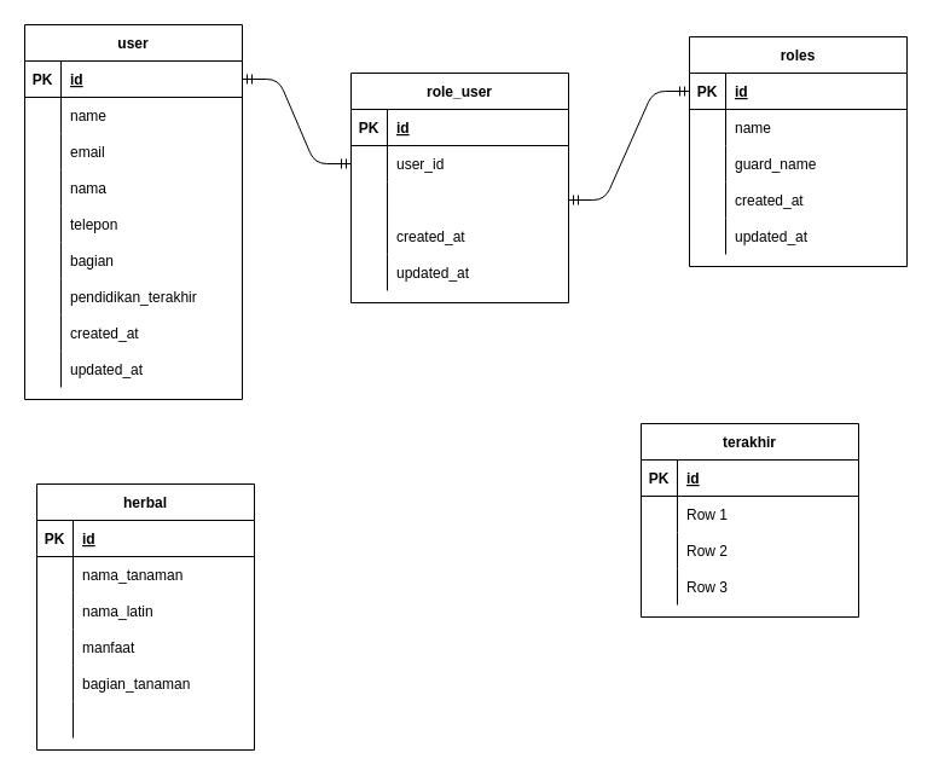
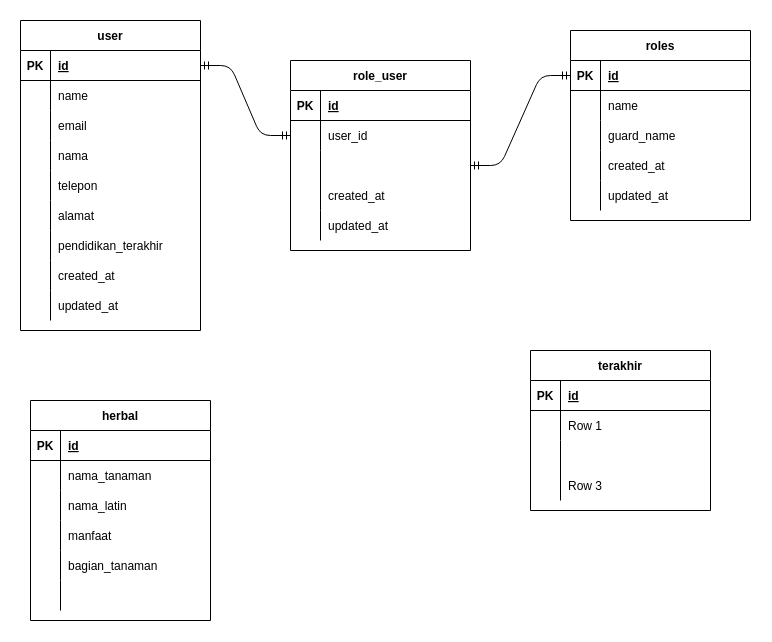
  <mxCell id="0" />
  <mxCell id="1" parent="0" />
  <mxCell id="2" value="user" style="shape=table;startSize=30;container=1;collapsible=1;childLayout=tableLayout;fixedRows=1;rowLines=0;fontStyle=1;align=center;resizeLast=1;" vertex="1" parent="1"><mxGeometry x="20" y="20" width="180" height="310" as="geometry" /></mxCell>
  <mxCell id="3" value="" style="shape=partialRectangle;collapsible=0;dropTarget=0;pointerEvents=0;fillColor=none;top=0;left=0;bottom=1;right=0;points=[[0,0.5],[1,0.5]];portConstraint=eastwest;" vertex="1" parent="2"><mxGeometry y="30" width="180" height="30" as="geometry" /></mxCell>
  <mxCell id="4" value="PK" style="shape=partialRectangle;connectable=0;fillColor=none;top=0;left=0;bottom=0;right=0;fontStyle=1;overflow=hidden;" vertex="1" parent="3"><mxGeometry width="30" height="30" as="geometry" /></mxCell>
  <mxCell id="5" value="id" style="shape=partialRectangle;connectable=0;fillColor=none;top=0;left=0;bottom=0;right=0;align=left;spacingLeft=6;fontStyle=5;overflow=hidden;" vertex="1" parent="3"><mxGeometry x="30" width="150" height="30" as="geometry" /></mxCell>
  <mxCell id="6" value="" style="shape=partialRectangle;collapsible=0;dropTarget=0;pointerEvents=0;fillColor=none;top=0;left=0;bottom=0;right=0;points=[[0,0.5],[1,0.5]];portConstraint=eastwest;" vertex="1" parent="2"><mxGeometry y="60" width="180" height="30" as="geometry" /></mxCell>
  <mxCell id="7" value="" style="shape=partialRectangle;connectable=0;fillColor=none;top=0;left=0;bottom=0;right=0;editable=1;overflow=hidden;" vertex="1" parent="6"><mxGeometry width="30" height="30" as="geometry" /></mxCell>
  <mxCell id="8" value="name" style="shape=partialRectangle;connectable=0;fillColor=none;top=0;left=0;bottom=0;right=0;align=left;spacingLeft=6;overflow=hidden;" vertex="1" parent="6"><mxGeometry x="30" width="150" height="30" as="geometry" /></mxCell>
  <mxCell id="9" value="" style="shape=partialRectangle;collapsible=0;dropTarget=0;pointerEvents=0;fillColor=none;top=0;left=0;bottom=0;right=0;points=[[0,0.5],[1,0.5]];portConstraint=eastwest;" vertex="1" parent="2"><mxGeometry y="90" width="180" height="30" as="geometry" /></mxCell>
  <mxCell id="10" value="" style="shape=partialRectangle;connectable=0;fillColor=none;top=0;left=0;bottom=0;right=0;editable=1;overflow=hidden;" vertex="1" parent="9"><mxGeometry width="30" height="30" as="geometry" /></mxCell>
  <mxCell id="11" value="email" style="shape=partialRectangle;connectable=0;fillColor=none;top=0;left=0;bottom=0;right=0;align=left;spacingLeft=6;overflow=hidden;" vertex="1" parent="9"><mxGeometry x="30" width="150" height="30" as="geometry" /></mxCell>
  <mxCell id="12" value="" style="shape=partialRectangle;collapsible=0;dropTarget=0;pointerEvents=0;fillColor=none;top=0;left=0;bottom=0;right=0;points=[[0,0.5],[1,0.5]];portConstraint=eastwest;" vertex="1" parent="2"><mxGeometry y="120" width="180" height="30" as="geometry" /></mxCell>
  <mxCell id="13" value="" style="shape=partialRectangle;connectable=0;fillColor=none;top=0;left=0;bottom=0;right=0;editable=1;overflow=hidden;" vertex="1" parent="12"><mxGeometry width="30" height="30" as="geometry" /></mxCell>
  <mxCell id="14" value="nama" style="shape=partialRectangle;connectable=0;fillColor=none;top=0;left=0;bottom=0;right=0;align=left;spacingLeft=6;overflow=hidden;" vertex="1" parent="12"><mxGeometry x="30" width="150" height="30" as="geometry" /></mxCell>
  <mxCell id="15" value="" style="shape=partialRectangle;collapsible=0;dropTarget=0;pointerEvents=0;fillColor=none;top=0;left=0;bottom=0;right=0;points=[[0,0.5],[1,0.5]];portConstraint=eastwest;" vertex="1" parent="2"><mxGeometry y="150" width="180" height="30" as="geometry" /></mxCell>
  <mxCell id="16" value="" style="shape=partialRectangle;connectable=0;fillColor=none;top=0;left=0;bottom=0;right=0;editable=1;overflow=hidden;" vertex="1" parent="15"><mxGeometry width="30" height="30" as="geometry" /></mxCell>
  <mxCell id="17" value="telepon" style="shape=partialRectangle;connectable=0;fillColor=none;top=0;left=0;bottom=0;right=0;align=left;spacingLeft=6;overflow=hidden;" vertex="1" parent="15"><mxGeometry x="30" width="150" height="30" as="geometry" /></mxCell>
  <mxCell id="18" value="" style="shape=partialRectangle;collapsible=0;dropTarget=0;pointerEvents=0;fillColor=none;top=0;left=0;bottom=0;right=0;points=[[0,0.5],[1,0.5]];portConstraint=eastwest;" vertex="1" parent="2"><mxGeometry y="180" width="180" height="30" as="geometry" /></mxCell>
  <mxCell id="19" value="" style="shape=partialRectangle;connectable=0;fillColor=none;top=0;left=0;bottom=0;right=0;editable=1;overflow=hidden;" vertex="1" parent="18"><mxGeometry width="30" height="30" as="geometry" /></mxCell>
- <mxCell id="20" value="bagian" style="shape=partialRectangle;connectable=0;fillColor=none;top=0;left=0;bottom=0;right=0;align=left;spacingLeft=6;overflow=hidden;" vertex="1" parent="18"><mxGeometry x="30" width="150" height="30" as="geometry" /></mxCell>
+ <mxCell id="20" value="alamat" style="shape=partialRectangle;connectable=0;fillColor=none;top=0;left=0;bottom=0;right=0;align=left;spacingLeft=6;overflow=hidden;" vertex="1" parent="18"><mxGeometry x="30" width="150" height="30" as="geometry" /></mxCell>
  <mxCell id="21" value="" style="shape=partialRectangle;collapsible=0;dropTarget=0;pointerEvents=0;fillColor=none;top=0;left=0;bottom=0;right=0;points=[[0,0.5],[1,0.5]];portConstraint=eastwest;" vertex="1" parent="2"><mxGeometry y="210" width="180" height="30" as="geometry" /></mxCell>
  <mxCell id="22" value="" style="shape=partialRectangle;connectable=0;fillColor=none;top=0;left=0;bottom=0;right=0;editable=1;overflow=hidden;" vertex="1" parent="21"><mxGeometry width="30" height="30" as="geometry" /></mxCell>
  <mxCell id="23" value="pendidikan_terakhir" style="shape=partialRectangle;connectable=0;fillColor=none;top=0;left=0;bottom=0;right=0;align=left;spacingLeft=6;overflow=hidden;" vertex="1" parent="21"><mxGeometry x="30" width="150" height="30" as="geometry" /></mxCell>
  <mxCell id="24" value="" style="shape=partialRectangle;collapsible=0;dropTarget=0;pointerEvents=0;fillColor=none;top=0;left=0;bottom=0;right=0;points=[[0,0.5],[1,0.5]];portConstraint=eastwest;" vertex="1" parent="2"><mxGeometry y="240" width="180" height="30" as="geometry" /></mxCell>
  <mxCell id="25" value="" style="shape=partialRectangle;connectable=0;fillColor=none;top=0;left=0;bottom=0;right=0;editable=1;overflow=hidden;" vertex="1" parent="24"><mxGeometry width="30" height="30" as="geometry" /></mxCell>
  <mxCell id="26" value="created_at" style="shape=partialRectangle;connectable=0;fillColor=none;top=0;left=0;bottom=0;right=0;align=left;spacingLeft=6;overflow=hidden;" vertex="1" parent="24"><mxGeometry x="30" width="150" height="30" as="geometry" /></mxCell>
  <mxCell id="27" value="" style="shape=partialRectangle;collapsible=0;dropTarget=0;pointerEvents=0;fillColor=none;top=0;left=0;bottom=0;right=0;points=[[0,0.5],[1,0.5]];portConstraint=eastwest;" vertex="1" parent="2"><mxGeometry y="270" width="180" height="30" as="geometry" /></mxCell>
  <mxCell id="28" value="" style="shape=partialRectangle;connectable=0;fillColor=none;top=0;left=0;bottom=0;right=0;editable=1;overflow=hidden;" vertex="1" parent="27"><mxGeometry width="30" height="30" as="geometry" /></mxCell>
  <mxCell id="29" value="updated_at" style="shape=partialRectangle;connectable=0;fillColor=none;top=0;left=0;bottom=0;right=0;align=left;spacingLeft=6;overflow=hidden;" vertex="1" parent="27"><mxGeometry x="30" width="150" height="30" as="geometry" /></mxCell>
  <mxCell id="30" value="roles" style="shape=table;startSize=30;container=1;collapsible=1;childLayout=tableLayout;fixedRows=1;rowLines=0;fontStyle=1;align=center;resizeLast=1;" vertex="1" parent="1"><mxGeometry x="570" y="30" width="180" height="190" as="geometry" /></mxCell>
  <mxCell id="31" value="" style="shape=partialRectangle;collapsible=0;dropTarget=0;pointerEvents=0;fillColor=none;top=0;left=0;bottom=1;right=0;points=[[0,0.5],[1,0.5]];portConstraint=eastwest;" vertex="1" parent="30"><mxGeometry y="30" width="180" height="30" as="geometry" /></mxCell>
  <mxCell id="32" value="PK" style="shape=partialRectangle;connectable=0;fillColor=none;top=0;left=0;bottom=0;right=0;fontStyle=1;overflow=hidden;" vertex="1" parent="31"><mxGeometry width="30" height="30" as="geometry" /></mxCell>
  <mxCell id="33" value="id" style="shape=partialRectangle;connectable=0;fillColor=none;top=0;left=0;bottom=0;right=0;align=left;spacingLeft=6;fontStyle=5;overflow=hidden;" vertex="1" parent="31"><mxGeometry x="30" width="150" height="30" as="geometry" /></mxCell>
  <mxCell id="34" value="" style="shape=partialRectangle;collapsible=0;dropTarget=0;pointerEvents=0;fillColor=none;top=0;left=0;bottom=0;right=0;points=[[0,0.5],[1,0.5]];portConstraint=eastwest;" vertex="1" parent="30"><mxGeometry y="60" width="180" height="30" as="geometry" /></mxCell>
  <mxCell id="35" value="" style="shape=partialRectangle;connectable=0;fillColor=none;top=0;left=0;bottom=0;right=0;editable=1;overflow=hidden;" vertex="1" parent="34"><mxGeometry width="30" height="30" as="geometry" /></mxCell>
  <mxCell id="36" value="name" style="shape=partialRectangle;connectable=0;fillColor=none;top=0;left=0;bottom=0;right=0;align=left;spacingLeft=6;overflow=hidden;" vertex="1" parent="34"><mxGeometry x="30" width="150" height="30" as="geometry" /></mxCell>
  <mxCell id="37" value="" style="shape=partialRectangle;collapsible=0;dropTarget=0;pointerEvents=0;fillColor=none;top=0;left=0;bottom=0;right=0;points=[[0,0.5],[1,0.5]];portConstraint=eastwest;" vertex="1" parent="30"><mxGeometry y="90" width="180" height="30" as="geometry" /></mxCell>
  <mxCell id="38" value="" style="shape=partialRectangle;connectable=0;fillColor=none;top=0;left=0;bottom=0;right=0;editable=1;overflow=hidden;" vertex="1" parent="37"><mxGeometry width="30" height="30" as="geometry" /></mxCell>
  <mxCell id="39" value="guard_name" style="shape=partialRectangle;connectable=0;fillColor=none;top=0;left=0;bottom=0;right=0;align=left;spacingLeft=6;overflow=hidden;" vertex="1" parent="37"><mxGeometry x="30" width="150" height="30" as="geometry" /></mxCell>
  <mxCell id="40" value="" style="shape=partialRectangle;collapsible=0;dropTarget=0;pointerEvents=0;fillColor=none;top=0;left=0;bottom=0;right=0;points=[[0,0.5],[1,0.5]];portConstraint=eastwest;" vertex="1" parent="30"><mxGeometry y="120" width="180" height="30" as="geometry" /></mxCell>
  <mxCell id="41" value="" style="shape=partialRectangle;connectable=0;fillColor=none;top=0;left=0;bottom=0;right=0;editable=1;overflow=hidden;" vertex="1" parent="40"><mxGeometry width="30" height="30" as="geometry" /></mxCell>
  <mxCell id="42" value="created_at" style="shape=partialRectangle;connectable=0;fillColor=none;top=0;left=0;bottom=0;right=0;align=left;spacingLeft=6;overflow=hidden;" vertex="1" parent="40"><mxGeometry x="30" width="150" height="30" as="geometry" /></mxCell>
  <mxCell id="43" value="" style="shape=partialRectangle;collapsible=0;dropTarget=0;pointerEvents=0;fillColor=none;top=0;left=0;bottom=0;right=0;points=[[0,0.5],[1,0.5]];portConstraint=eastwest;" vertex="1" parent="30"><mxGeometry y="150" width="180" height="30" as="geometry" /></mxCell>
  <mxCell id="44" value="" style="shape=partialRectangle;connectable=0;fillColor=none;top=0;left=0;bottom=0;right=0;editable=1;overflow=hidden;" vertex="1" parent="43"><mxGeometry width="30" height="30" as="geometry" /></mxCell>
  <mxCell id="45" value="updated_at" style="shape=partialRectangle;connectable=0;fillColor=none;top=0;left=0;bottom=0;right=0;align=left;spacingLeft=6;overflow=hidden;" vertex="1" parent="43"><mxGeometry x="30" width="150" height="30" as="geometry" /></mxCell>
  <mxCell id="46" value="role_user" style="shape=table;startSize=30;container=1;collapsible=1;childLayout=tableLayout;fixedRows=1;rowLines=0;fontStyle=1;align=center;resizeLast=1;" vertex="1" parent="1"><mxGeometry x="290" y="60" width="180" height="190" as="geometry" /></mxCell>
  <mxCell id="47" value="" style="shape=partialRectangle;collapsible=0;dropTarget=0;pointerEvents=0;fillColor=none;top=0;left=0;bottom=1;right=0;points=[[0,0.5],[1,0.5]];portConstraint=eastwest;" vertex="1" parent="46"><mxGeometry y="30" width="180" height="30" as="geometry" /></mxCell>
  <mxCell id="48" value="PK" style="shape=partialRectangle;connectable=0;fillColor=none;top=0;left=0;bottom=0;right=0;fontStyle=1;overflow=hidden;" vertex="1" parent="47"><mxGeometry width="30" height="30" as="geometry" /></mxCell>
  <mxCell id="49" value="id" style="shape=partialRectangle;connectable=0;fillColor=none;top=0;left=0;bottom=0;right=0;align=left;spacingLeft=6;fontStyle=5;overflow=hidden;" vertex="1" parent="47"><mxGeometry x="30" width="150" height="30" as="geometry" /></mxCell>
  <mxCell id="50" value="" style="shape=partialRectangle;collapsible=0;dropTarget=0;pointerEvents=0;fillColor=none;top=0;left=0;bottom=0;right=0;points=[[0,0.5],[1,0.5]];portConstraint=eastwest;" vertex="1" parent="46"><mxGeometry y="60" width="180" height="30" as="geometry" /></mxCell>
  <mxCell id="51" value="" style="shape=partialRectangle;connectable=0;fillColor=none;top=0;left=0;bottom=0;right=0;editable=1;overflow=hidden;" vertex="1" parent="50"><mxGeometry width="30" height="30" as="geometry" /></mxCell>
  <mxCell id="52" value="user_id" style="shape=partialRectangle;connectable=0;fillColor=none;top=0;left=0;bottom=0;right=0;align=left;spacingLeft=6;overflow=hidden;" vertex="1" parent="50"><mxGeometry x="30" width="150" height="30" as="geometry" /></mxCell>
  <mxCell id="53" value="" style="shape=partialRectangle;collapsible=0;dropTarget=0;pointerEvents=0;fillColor=none;top=0;left=0;bottom=0;right=0;points=[[0,0.5],[1,0.5]];portConstraint=eastwest;" vertex="1" parent="46"><mxGeometry y="90" width="180" height="30" as="geometry" /></mxCell>
  <mxCell id="54" value="" style="shape=partialRectangle;connectable=0;fillColor=none;top=0;left=0;bottom=0;right=0;editable=1;overflow=hidden;" vertex="1" parent="53"><mxGeometry width="30" height="30" as="geometry" /></mxCell>
  <mxCell id="55" value="" style="shape=partialRectangle;collapsible=0;dropTarget=0;pointerEvents=0;fillColor=none;top=0;left=0;bottom=0;right=0;points=[[0,0.5],[1,0.5]];portConstraint=eastwest;" vertex="1" parent="46"><mxGeometry y="120" width="180" height="30" as="geometry" /></mxCell>
  <mxCell id="56" value="" style="shape=partialRectangle;connectable=0;fillColor=none;top=0;left=0;bottom=0;right=0;editable=1;overflow=hidden;" vertex="1" parent="55"><mxGeometry width="30" height="30" as="geometry" /></mxCell>
  <mxCell id="57" value="created_at" style="shape=partialRectangle;connectable=0;fillColor=none;top=0;left=0;bottom=0;right=0;align=left;spacingLeft=6;overflow=hidden;" vertex="1" parent="55"><mxGeometry x="30" width="150" height="30" as="geometry" /></mxCell>
  <mxCell id="58" value="" style="shape=partialRectangle;collapsible=0;dropTarget=0;pointerEvents=0;fillColor=none;top=0;left=0;bottom=0;right=0;points=[[0,0.5],[1,0.5]];portConstraint=eastwest;" vertex="1" parent="46"><mxGeometry y="150" width="180" height="30" as="geometry" /></mxCell>
  <mxCell id="59" value="" style="shape=partialRectangle;connectable=0;fillColor=none;top=0;left=0;bottom=0;right=0;editable=1;overflow=hidden;" vertex="1" parent="58"><mxGeometry width="30" height="30" as="geometry" /></mxCell>
  <mxCell id="60" value="updated_at" style="shape=partialRectangle;connectable=0;fillColor=none;top=0;left=0;bottom=0;right=0;align=left;spacingLeft=6;overflow=hidden;" vertex="1" parent="58"><mxGeometry x="30" width="150" height="30" as="geometry" /></mxCell>
  <mxCell id="61" value="" style="edgeStyle=entityRelationEdgeStyle;fontSize=12;html=1;endArrow=ERmandOne;startArrow=ERmandOne;" edge="1" parent="1" source="3" target="50"><mxGeometry width="100" height="100" relative="1" as="geometry"><mxPoint x="200" y="170" as="sourcePoint" /><mxPoint x="300" y="70" as="targetPoint" /></mxGeometry></mxCell>
  <mxCell id="62" value="" style="edgeStyle=entityRelationEdgeStyle;fontSize=12;html=1;endArrow=ERmandOne;startArrow=ERmandOne;" edge="1" parent="1" source="53" target="31"><mxGeometry width="100" height="100" relative="1" as="geometry"><mxPoint x="480" y="430" as="sourcePoint" /><mxPoint x="580" y="330" as="targetPoint" /></mxGeometry></mxCell>
  <mxCell id="63" value="herbal" style="shape=table;startSize=30;container=1;collapsible=1;childLayout=tableLayout;fixedRows=1;rowLines=0;fontStyle=1;align=center;resizeLast=1;" vertex="1" parent="1"><mxGeometry x="30" y="400" width="180" height="220" as="geometry" /></mxCell>
  <mxCell id="64" value="" style="shape=partialRectangle;collapsible=0;dropTarget=0;pointerEvents=0;fillColor=none;top=0;left=0;bottom=1;right=0;points=[[0,0.5],[1,0.5]];portConstraint=eastwest;" vertex="1" parent="63"><mxGeometry y="30" width="180" height="30" as="geometry" /></mxCell>
  <mxCell id="65" value="PK" style="shape=partialRectangle;connectable=0;fillColor=none;top=0;left=0;bottom=0;right=0;fontStyle=1;overflow=hidden;" vertex="1" parent="64"><mxGeometry width="30" height="30" as="geometry" /></mxCell>
  <mxCell id="66" value="id" style="shape=partialRectangle;connectable=0;fillColor=none;top=0;left=0;bottom=0;right=0;align=left;spacingLeft=6;fontStyle=5;overflow=hidden;" vertex="1" parent="64"><mxGeometry x="30" width="150" height="30" as="geometry" /></mxCell>
  <mxCell id="67" value="" style="shape=partialRectangle;collapsible=0;dropTarget=0;pointerEvents=0;fillColor=none;top=0;left=0;bottom=0;right=0;points=[[0,0.5],[1,0.5]];portConstraint=eastwest;" vertex="1" parent="63"><mxGeometry y="60" width="180" height="30" as="geometry" /></mxCell>
  <mxCell id="68" value="" style="shape=partialRectangle;connectable=0;fillColor=none;top=0;left=0;bottom=0;right=0;editable=1;overflow=hidden;" vertex="1" parent="67"><mxGeometry width="30" height="30" as="geometry" /></mxCell>
  <mxCell id="69" value="nama_tanaman" style="shape=partialRectangle;connectable=0;fillColor=none;top=0;left=0;bottom=0;right=0;align=left;spacingLeft=6;overflow=hidden;" vertex="1" parent="67"><mxGeometry x="30" width="150" height="30" as="geometry" /></mxCell>
  <mxCell id="70" value="" style="shape=partialRectangle;collapsible=0;dropTarget=0;pointerEvents=0;fillColor=none;top=0;left=0;bottom=0;right=0;points=[[0,0.5],[1,0.5]];portConstraint=eastwest;" vertex="1" parent="63"><mxGeometry y="90" width="180" height="30" as="geometry" /></mxCell>
  <mxCell id="71" value="" style="shape=partialRectangle;connectable=0;fillColor=none;top=0;left=0;bottom=0;right=0;editable=1;overflow=hidden;" vertex="1" parent="70"><mxGeometry width="30" height="30" as="geometry" /></mxCell>
  <mxCell id="72" value="nama_latin" style="shape=partialRectangle;connectable=0;fillColor=none;top=0;left=0;bottom=0;right=0;align=left;spacingLeft=6;overflow=hidden;" vertex="1" parent="70"><mxGeometry x="30" width="150" height="30" as="geometry" /></mxCell>
  <mxCell id="73" value="" style="shape=partialRectangle;collapsible=0;dropTarget=0;pointerEvents=0;fillColor=none;top=0;left=0;bottom=0;right=0;points=[[0,0.5],[1,0.5]];portConstraint=eastwest;" vertex="1" parent="63"><mxGeometry y="120" width="180" height="30" as="geometry" /></mxCell>
  <mxCell id="74" value="" style="shape=partialRectangle;connectable=0;fillColor=none;top=0;left=0;bottom=0;right=0;editable=1;overflow=hidden;" vertex="1" parent="73"><mxGeometry width="30" height="30" as="geometry" /></mxCell>
  <mxCell id="75" value="manfaat" style="shape=partialRectangle;connectable=0;fillColor=none;top=0;left=0;bottom=0;right=0;align=left;spacingLeft=6;overflow=hidden;" vertex="1" parent="73"><mxGeometry x="30" width="150" height="30" as="geometry" /></mxCell>
  <mxCell id="76" value="" style="shape=partialRectangle;collapsible=0;dropTarget=0;pointerEvents=0;fillColor=none;top=0;left=0;bottom=0;right=0;points=[[0,0.5],[1,0.5]];portConstraint=eastwest;" vertex="1" parent="63"><mxGeometry y="150" width="180" height="30" as="geometry" /></mxCell>
  <mxCell id="77" value="" style="shape=partialRectangle;connectable=0;fillColor=none;top=0;left=0;bottom=0;right=0;editable=1;overflow=hidden;" vertex="1" parent="76"><mxGeometry width="30" height="30" as="geometry" /></mxCell>
  <mxCell id="78" value="bagian_tanaman" style="shape=partialRectangle;connectable=0;fillColor=none;top=0;left=0;bottom=0;right=0;align=left;spacingLeft=6;overflow=hidden;" vertex="1" parent="76"><mxGeometry x="30" width="150" height="30" as="geometry" /></mxCell>
  <mxCell id="79" value="" style="shape=partialRectangle;collapsible=0;dropTarget=0;pointerEvents=0;fillColor=none;top=0;left=0;bottom=0;right=0;points=[[0,0.5],[1,0.5]];portConstraint=eastwest;" vertex="1" parent="63"><mxGeometry y="180" width="180" height="30" as="geometry" /></mxCell>
  <mxCell id="80" value="" style="shape=partialRectangle;connectable=0;fillColor=none;top=0;left=0;bottom=0;right=0;editable=1;overflow=hidden;" vertex="1" parent="79"><mxGeometry width="30" height="30" as="geometry" /></mxCell>
  <mxCell id="81" value=" " style="shape=partialRectangle;connectable=0;fillColor=none;top=0;left=0;bottom=0;right=0;align=left;spacingLeft=6;overflow=hidden;" vertex="1" parent="79"><mxGeometry x="30" width="150" height="30" as="geometry" /></mxCell>
  <mxCell id="82" value="terakhir" style="shape=table;startSize=30;container=1;collapsible=1;childLayout=tableLayout;fixedRows=1;rowLines=0;fontStyle=1;align=center;resizeLast=1;" vertex="1" parent="1"><mxGeometry x="530" y="350" width="180" height="160" as="geometry" /></mxCell>
  <mxCell id="83" value="" style="shape=partialRectangle;collapsible=0;dropTarget=0;pointerEvents=0;fillColor=none;top=0;left=0;bottom=1;right=0;points=[[0,0.5],[1,0.5]];portConstraint=eastwest;" vertex="1" parent="82"><mxGeometry y="30" width="180" height="30" as="geometry" /></mxCell>
  <mxCell id="84" value="PK" style="shape=partialRectangle;connectable=0;fillColor=none;top=0;left=0;bottom=0;right=0;fontStyle=1;overflow=hidden;" vertex="1" parent="83"><mxGeometry width="30" height="30" as="geometry" /></mxCell>
  <mxCell id="85" value="id" style="shape=partialRectangle;connectable=0;fillColor=none;top=0;left=0;bottom=0;right=0;align=left;spacingLeft=6;fontStyle=5;overflow=hidden;" vertex="1" parent="83"><mxGeometry x="30" width="150" height="30" as="geometry" /></mxCell>
  <mxCell id="86" value="" style="shape=partialRectangle;collapsible=0;dropTarget=0;pointerEvents=0;fillColor=none;top=0;left=0;bottom=0;right=0;points=[[0,0.5],[1,0.5]];portConstraint=eastwest;" vertex="1" parent="82"><mxGeometry y="60" width="180" height="30" as="geometry" /></mxCell>
  <mxCell id="87" value="" style="shape=partialRectangle;connectable=0;fillColor=none;top=0;left=0;bottom=0;right=0;editable=1;overflow=hidden;" vertex="1" parent="86"><mxGeometry width="30" height="30" as="geometry" /></mxCell>
  <mxCell id="88" value="Row 1" style="shape=partialRectangle;connectable=0;fillColor=none;top=0;left=0;bottom=0;right=0;align=left;spacingLeft=6;overflow=hidden;" vertex="1" parent="86"><mxGeometry x="30" width="150" height="30" as="geometry" /></mxCell>
  <mxCell id="89" value="" style="shape=partialRectangle;collapsible=0;dropTarget=0;pointerEvents=0;fillColor=none;top=0;left=0;bottom=0;right=0;points=[[0,0.5],[1,0.5]];portConstraint=eastwest;" vertex="1" parent="82"><mxGeometry y="90" width="180" height="30" as="geometry" /></mxCell>
  <mxCell id="90" value="" style="shape=partialRectangle;connectable=0;fillColor=none;top=0;left=0;bottom=0;right=0;editable=1;overflow=hidden;" vertex="1" parent="89"><mxGeometry width="30" height="30" as="geometry" /></mxCell>
- <mxCell id="91" value="Row 2" style="shape=partialRectangle;connectable=0;fillColor=none;top=0;left=0;bottom=0;right=0;align=left;spacingLeft=6;overflow=hidden;" vertex="1" parent="89"><mxGeometry x="30" width="150" height="30" as="geometry" /></mxCell>
  <mxCell id="92" value="" style="shape=partialRectangle;collapsible=0;dropTarget=0;pointerEvents=0;fillColor=none;top=0;left=0;bottom=0;right=0;points=[[0,0.5],[1,0.5]];portConstraint=eastwest;" vertex="1" parent="82"><mxGeometry y="120" width="180" height="30" as="geometry" /></mxCell>
  <mxCell id="93" value="" style="shape=partialRectangle;connectable=0;fillColor=none;top=0;left=0;bottom=0;right=0;editable=1;overflow=hidden;" vertex="1" parent="92"><mxGeometry width="30" height="30" as="geometry" /></mxCell>
  <mxCell id="94" value="Row 3" style="shape=partialRectangle;connectable=0;fillColor=none;top=0;left=0;bottom=0;right=0;align=left;spacingLeft=6;overflow=hidden;" vertex="1" parent="92"><mxGeometry x="30" width="150" height="30" as="geometry" /></mxCell>
